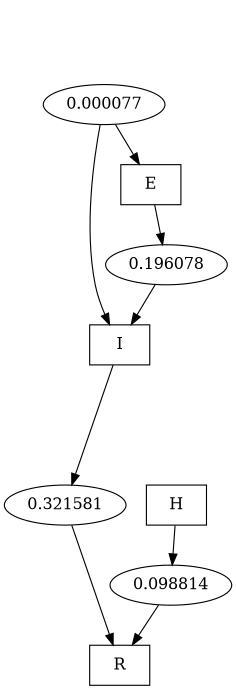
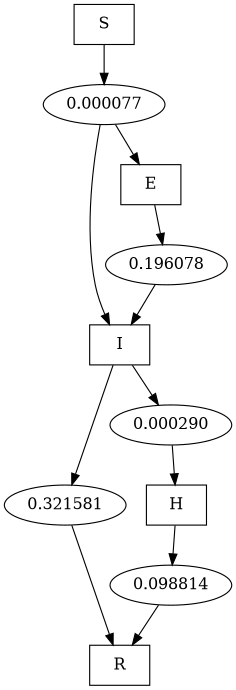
  digraph {
+   S [shape=box]
    n2 [label=0.000077]
    I [shape=box]
    E [shape=box]
    n5 [label=0.321581]
+   n6 [label=0.000290]
    n7 [label=0.196078]
    R [shape=box]
    H [shape=box]
    n10 [label=0.098814]
+   S -> n2
    n2 -> I
    n2 -> E
    I -> n5
+   I -> n6
    E -> n7
    n5 -> R
+   n6 -> H
    n7 -> I
    H -> n10
    n10 -> R
  }
